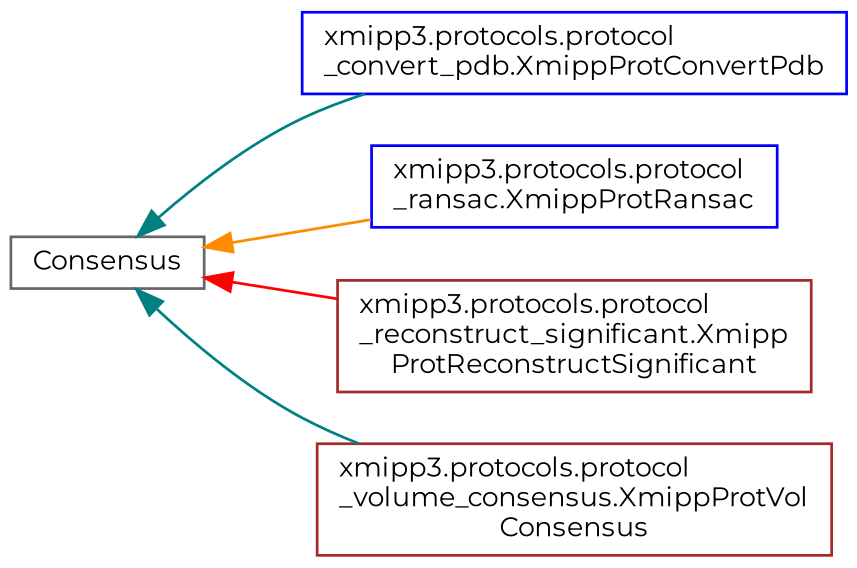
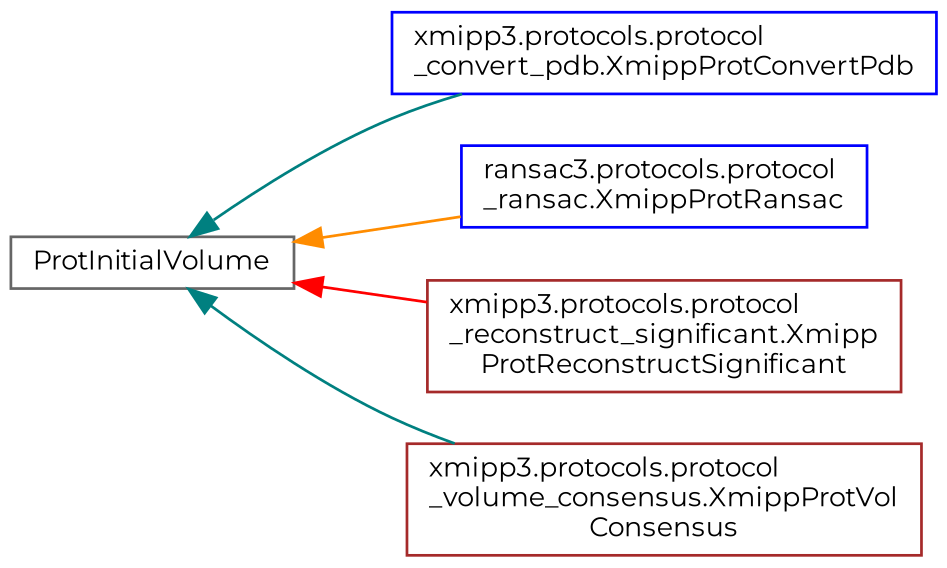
  digraph {
    fontname=Montserrat
    rankdir=LR
    node [color=blue fillcolor=white fontname=Montserrat fontsize=10 shape=record style=filled]
    edge [color=teal dir=back fontname=Montserrat fontsize=10 labelfontname=Helvetica labelfontsize=10 style=solid]
-   n1 [color=gray40 height=0.2 label=Consensus width=0.4]
+   n1 [color=gray40 height=0.2 label=ProtInitialVolume width=0.4]
    n2 [height=0.2 label="xmipp3.protocols.protocol\l_convert_pdb.XmippProtConvertPdb" width=0.4]
-   n3 [height=0.2 label="xmipp3.protocols.protocol\l_ransac.XmippProtRansac" width=0.4]
+   n3 [height=0.2 label="ransac3.protocols.protocol\l_ransac.XmippProtRansac" width=0.4]
    n4 [color=brown height=0.2 label="xmipp3.protocols.protocol\l_reconstruct_significant.Xmipp\lProtReconstructSignificant" width=0.4]
    n5 [color=brown height=0.2 label="xmipp3.protocols.protocol\l_volume_consensus.XmippProtVol\lConsensus" width=0.4]
    n1 -> n2
    n1 -> n3 [color=darkorange]
    n1 -> n4 [color=red]
    n1 -> n5
  }
